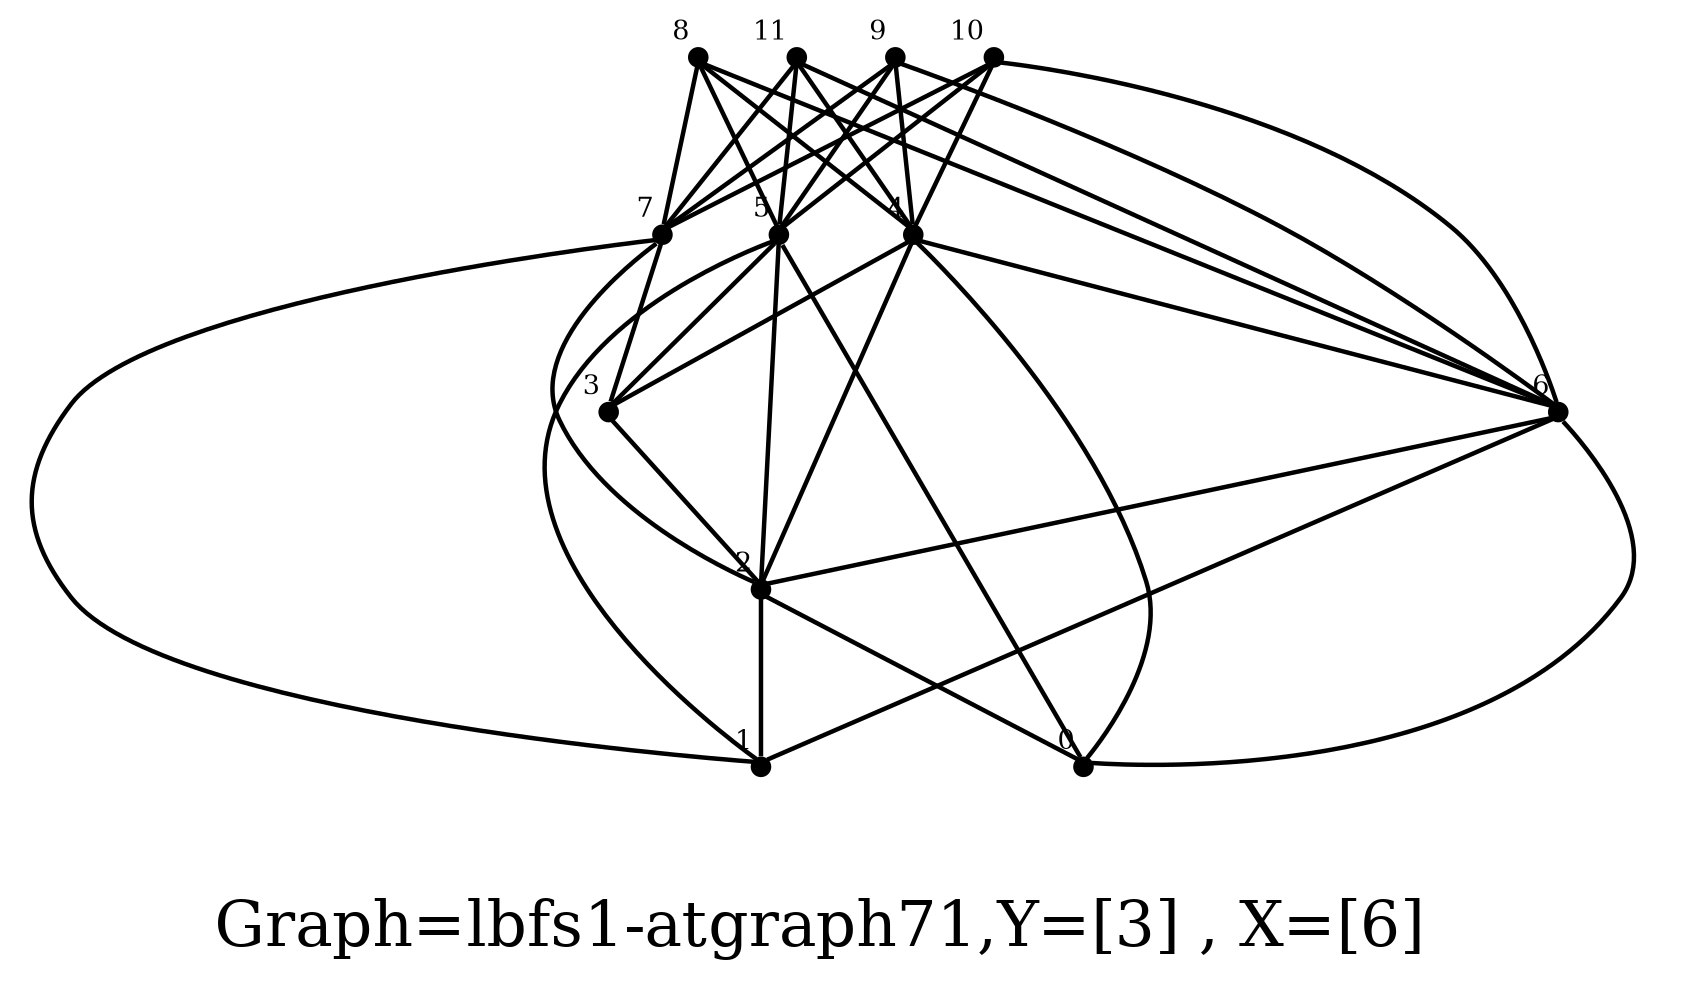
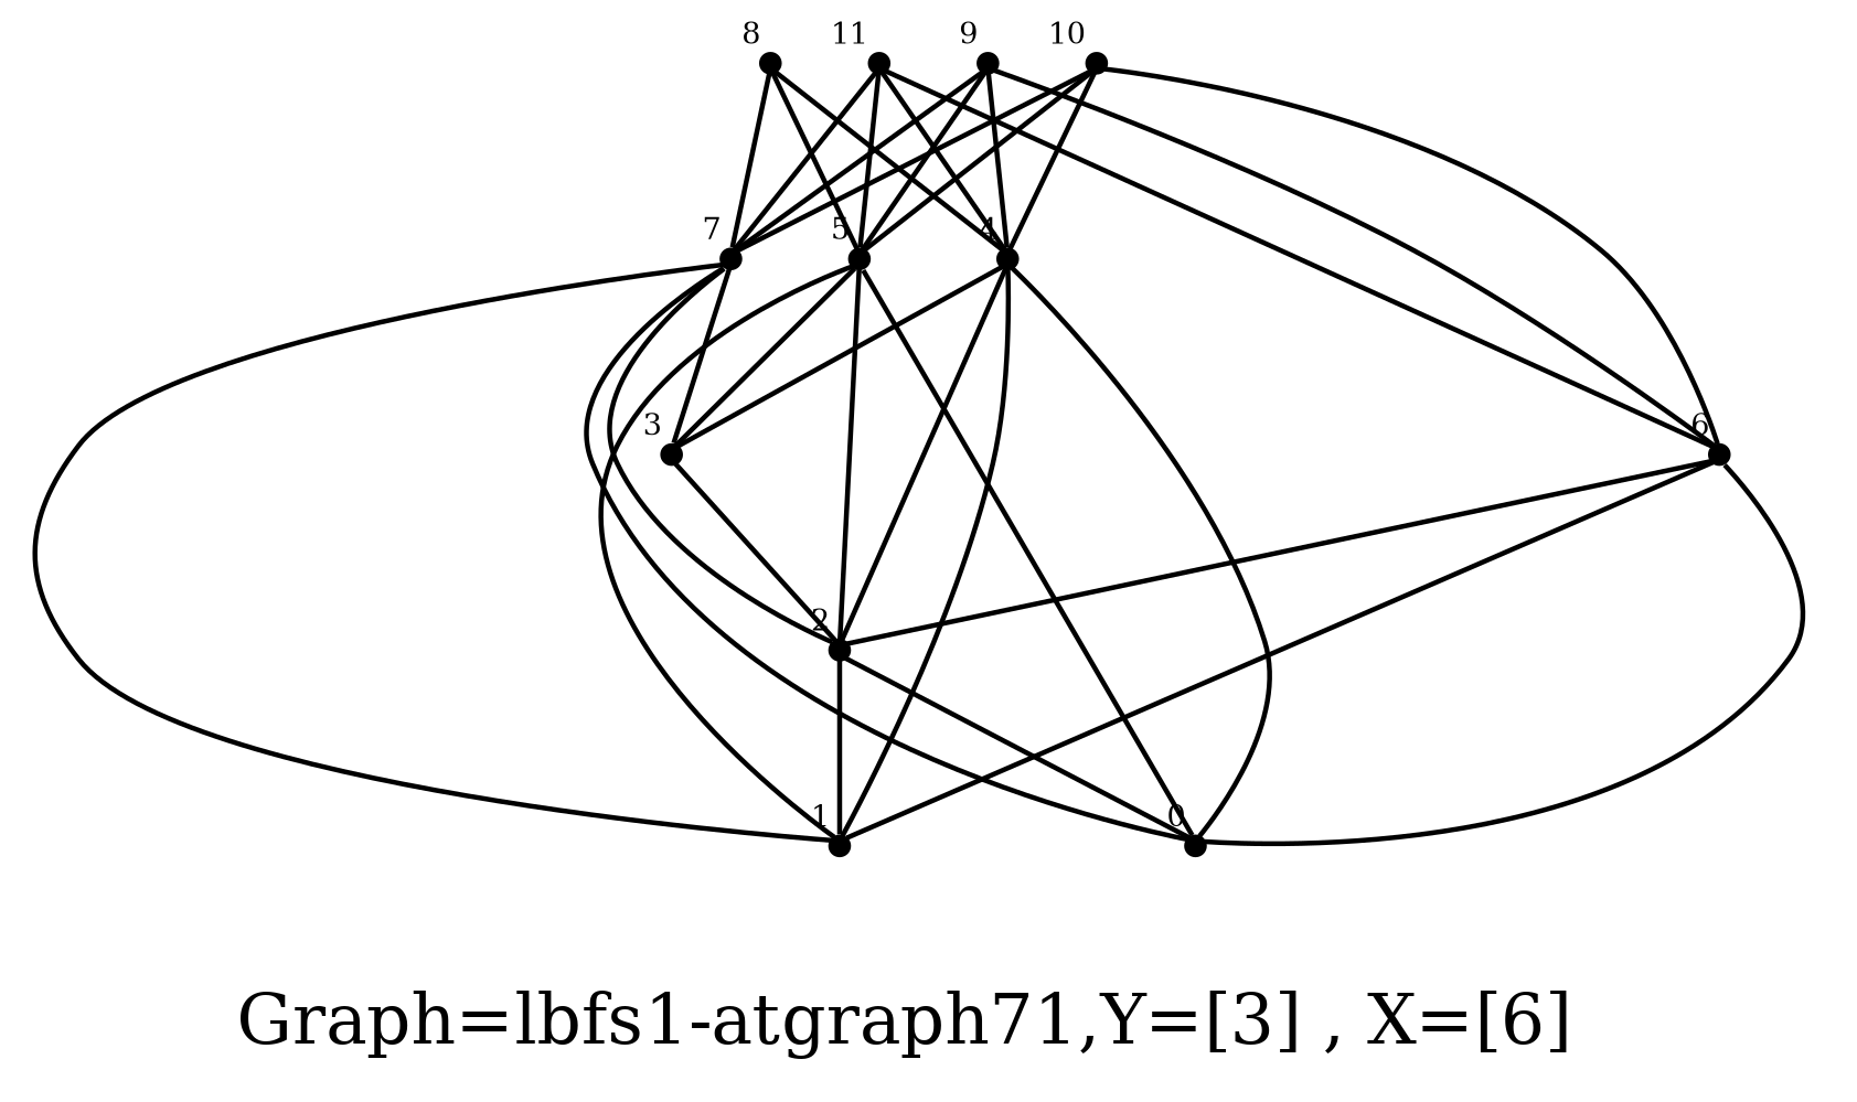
  graph {
    label="Graph=lbfs1-atgraph71,Y=[3] , X=[6]  "
    labelloc=bottom
    node [fontsize=6 shape=point]
    0 [xlabel=0]
    1 [xlabel=1]
    2 [xlabel=2]
    3 [xlabel=3]
    4 [xlabel=4]
    5 [xlabel=5]
    6 [xlabel=6]
    7 [xlabel=7]
    8 [xlabel=8]
    9 [xlabel=9]
    10 [xlabel=10]
    11 [xlabel=11]
    2 -- 0
    2 -- 1
    3 -- 2
    4 -- 0
-   4 -- 6
+   4 -- 1
    4 -- 2
    4 -- 3
    5 -- 0
    5 -- 1
    5 -- 2
    5 -- 3
    6 -- 0
    6 -- 1
    6 -- 2
+   7 -- 0
    7 -- 1
    7 -- 2
    7 -- 3
    8 -- 4
    8 -- 5
-   8 -- 6
    8 -- 7
    9 -- 4
    9 -- 5
    9 -- 6
    9 -- 7
    10 -- 4
    10 -- 5
    10 -- 6
    10 -- 7
    11 -- 4
    11 -- 5
    11 -- 6
    11 -- 7
  }
